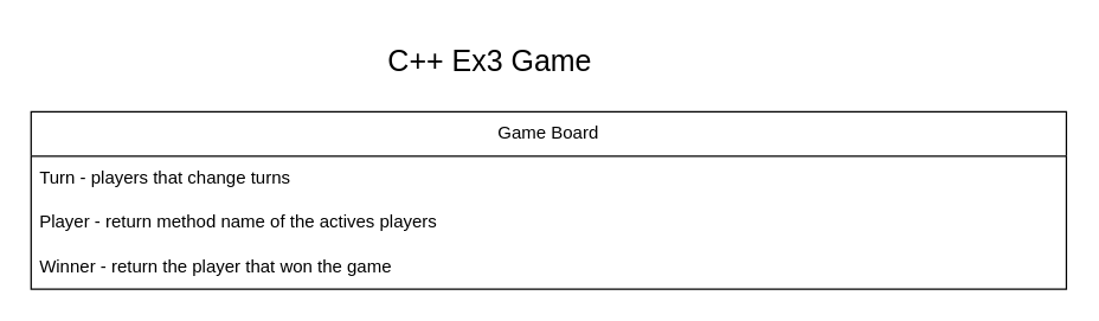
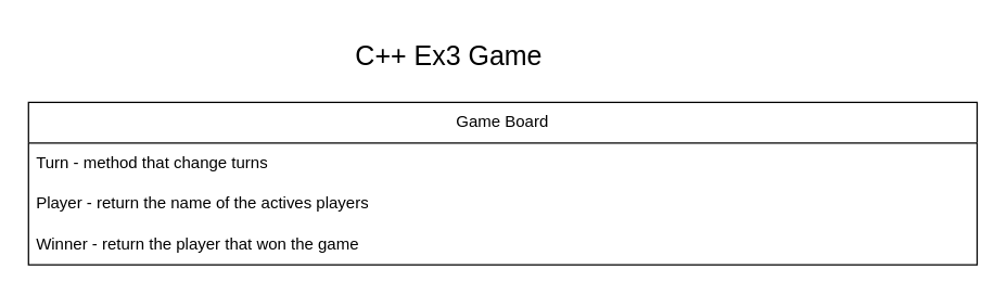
  <mxCell id="0" />
  <mxCell id="1" parent="0" />
  <mxCell id="2" value="C++ Ex3 Game" style="text;html=1;align=center;verticalAlign=middle;resizable=0;points=[];autosize=1;strokeColor=none;fillColor=none;fontSize=20;" vertex="1" parent="1"><mxGeometry x="250" y="20" width="160" height="40" as="geometry" /></mxCell>
  <mxCell id="3" value="Game Board" style="swimlane;fontStyle=0;childLayout=stackLayout;horizontal=1;startSize=30;horizontalStack=0;resizeParent=1;resizeParentMax=0;resizeLast=0;collapsible=1;marginBottom=0;whiteSpace=wrap;html=1;" vertex="1" parent="1"><mxGeometry x="20" y="75" width="700" height="120" as="geometry" /></mxCell>
- <mxCell id="4" value="Turn - players that change turns" style="text;strokeColor=none;fillColor=none;align=left;verticalAlign=middle;spacingLeft=4;spacingRight=4;overflow=hidden;points=[[0,0.5],[1,0.5]];portConstraint=eastwest;rotatable=0;whiteSpace=wrap;html=1;" vertex="1" parent="3"><mxGeometry y="30" width="700" height="30" as="geometry" /></mxCell>
- <mxCell id="5" value="Player - return method name of the actives players" style="text;strokeColor=none;fillColor=none;align=left;verticalAlign=middle;spacingLeft=4;spacingRight=4;overflow=hidden;points=[[0,0.5],[1,0.5]];portConstraint=eastwest;rotatable=0;whiteSpace=wrap;html=1;" vertex="1" parent="3"><mxGeometry y="60" width="700" height="30" as="geometry" /></mxCell>
+ <mxCell id="4" value="Turn - method that change turns" style="text;strokeColor=none;fillColor=none;align=left;verticalAlign=middle;spacingLeft=4;spacingRight=4;overflow=hidden;points=[[0,0.5],[1,0.5]];portConstraint=eastwest;rotatable=0;whiteSpace=wrap;html=1;" vertex="1" parent="3"><mxGeometry y="30" width="700" height="30" as="geometry" /></mxCell>
+ <mxCell id="5" value="Player - return the name of the actives players" style="text;strokeColor=none;fillColor=none;align=left;verticalAlign=middle;spacingLeft=4;spacingRight=4;overflow=hidden;points=[[0,0.5],[1,0.5]];portConstraint=eastwest;rotatable=0;whiteSpace=wrap;html=1;" vertex="1" parent="3"><mxGeometry y="60" width="700" height="30" as="geometry" /></mxCell>
  <mxCell id="6" value="Winner - return the player that won the game" style="text;strokeColor=none;fillColor=none;align=left;verticalAlign=middle;spacingLeft=4;spacingRight=4;overflow=hidden;points=[[0,0.5],[1,0.5]];portConstraint=eastwest;rotatable=0;whiteSpace=wrap;html=1;" vertex="1" parent="3"><mxGeometry y="90" width="700" height="30" as="geometry" /></mxCell>
